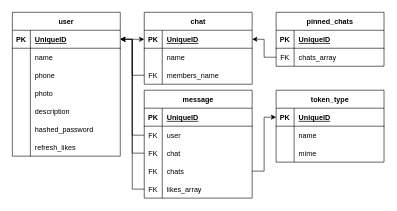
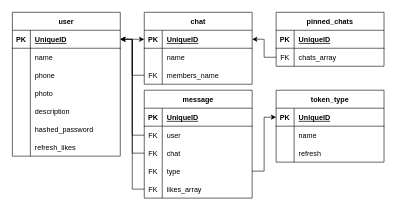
  <mxCell id="0" />
  <mxCell id="1" parent="0" />
  <mxCell id="2" value="user" style="shape=table;startSize=30;container=1;collapsible=1;childLayout=tableLayout;fixedRows=1;rowLines=0;fontStyle=1;align=center;resizeLast=1;" vertex="1" parent="1"><mxGeometry x="20" y="20" width="180" height="240" as="geometry"><mxRectangle x="230" y="150" width="70" height="30" as="alternateBounds" /></mxGeometry></mxCell>
  <mxCell id="3" value="" style="shape=tableRow;horizontal=0;startSize=0;swimlaneHead=0;swimlaneBody=0;fillColor=none;collapsible=0;dropTarget=0;points=[[0,0.5],[1,0.5]];portConstraint=eastwest;top=0;left=0;right=0;bottom=1;" vertex="1" parent="2"><mxGeometry y="30" width="180" height="30" as="geometry" /></mxCell>
  <mxCell id="4" value="PK" style="shape=partialRectangle;connectable=0;fillColor=none;top=0;left=0;bottom=0;right=0;fontStyle=1;overflow=hidden;" vertex="1" parent="3"><mxGeometry width="30" height="30" as="geometry"><mxRectangle width="30" height="30" as="alternateBounds" /></mxGeometry></mxCell>
  <mxCell id="5" value="UniqueID" style="shape=partialRectangle;connectable=0;fillColor=none;top=0;left=0;bottom=0;right=0;align=left;spacingLeft=6;fontStyle=5;overflow=hidden;" vertex="1" parent="3"><mxGeometry x="30" width="150" height="30" as="geometry"><mxRectangle width="150" height="30" as="alternateBounds" /></mxGeometry></mxCell>
  <mxCell id="6" value="" style="shape=tableRow;horizontal=0;startSize=0;swimlaneHead=0;swimlaneBody=0;fillColor=none;collapsible=0;dropTarget=0;points=[[0,0.5],[1,0.5]];portConstraint=eastwest;top=0;left=0;right=0;bottom=0;" vertex="1" parent="2"><mxGeometry y="60" width="180" height="30" as="geometry" /></mxCell>
  <mxCell id="7" value="" style="shape=partialRectangle;connectable=0;fillColor=none;top=0;left=0;bottom=0;right=0;editable=1;overflow=hidden;" vertex="1" parent="6"><mxGeometry width="30" height="30" as="geometry"><mxRectangle width="30" height="30" as="alternateBounds" /></mxGeometry></mxCell>
  <mxCell id="8" value="name" style="shape=partialRectangle;connectable=0;fillColor=none;top=0;left=0;bottom=0;right=0;align=left;spacingLeft=6;overflow=hidden;" vertex="1" parent="6"><mxGeometry x="30" width="150" height="30" as="geometry"><mxRectangle width="150" height="30" as="alternateBounds" /></mxGeometry></mxCell>
  <mxCell id="9" value="" style="shape=tableRow;horizontal=0;startSize=0;swimlaneHead=0;swimlaneBody=0;fillColor=none;collapsible=0;dropTarget=0;points=[[0,0.5],[1,0.5]];portConstraint=eastwest;top=0;left=0;right=0;bottom=0;" vertex="1" parent="2"><mxGeometry y="90" width="180" height="30" as="geometry" /></mxCell>
  <mxCell id="10" value="" style="shape=partialRectangle;connectable=0;fillColor=none;top=0;left=0;bottom=0;right=0;editable=1;overflow=hidden;" vertex="1" parent="9"><mxGeometry width="30" height="30" as="geometry"><mxRectangle width="30" height="30" as="alternateBounds" /></mxGeometry></mxCell>
  <mxCell id="11" value="phone" style="shape=partialRectangle;connectable=0;fillColor=none;top=0;left=0;bottom=0;right=0;align=left;spacingLeft=6;overflow=hidden;" vertex="1" parent="9"><mxGeometry x="30" width="150" height="30" as="geometry"><mxRectangle width="150" height="30" as="alternateBounds" /></mxGeometry></mxCell>
  <mxCell id="12" value="" style="shape=tableRow;horizontal=0;startSize=0;swimlaneHead=0;swimlaneBody=0;fillColor=none;collapsible=0;dropTarget=0;points=[[0,0.5],[1,0.5]];portConstraint=eastwest;top=0;left=0;right=0;bottom=0;" vertex="1" parent="2"><mxGeometry y="120" width="180" height="30" as="geometry" /></mxCell>
  <mxCell id="13" value="" style="shape=partialRectangle;connectable=0;fillColor=none;top=0;left=0;bottom=0;right=0;editable=1;overflow=hidden;" vertex="1" parent="12"><mxGeometry width="30" height="30" as="geometry"><mxRectangle width="30" height="30" as="alternateBounds" /></mxGeometry></mxCell>
  <mxCell id="14" value="photo" style="shape=partialRectangle;connectable=0;fillColor=none;top=0;left=0;bottom=0;right=0;align=left;spacingLeft=6;overflow=hidden;" vertex="1" parent="12"><mxGeometry x="30" width="150" height="30" as="geometry"><mxRectangle width="150" height="30" as="alternateBounds" /></mxGeometry></mxCell>
  <mxCell id="15" value="" style="shape=tableRow;horizontal=0;startSize=0;swimlaneHead=0;swimlaneBody=0;fillColor=none;collapsible=0;dropTarget=0;points=[[0,0.5],[1,0.5]];portConstraint=eastwest;top=0;left=0;right=0;bottom=0;" vertex="1" parent="2"><mxGeometry y="150" width="180" height="30" as="geometry" /></mxCell>
  <mxCell id="16" value="" style="shape=partialRectangle;connectable=0;fillColor=none;top=0;left=0;bottom=0;right=0;editable=1;overflow=hidden;" vertex="1" parent="15"><mxGeometry width="30" height="30" as="geometry"><mxRectangle width="30" height="30" as="alternateBounds" /></mxGeometry></mxCell>
  <mxCell id="17" value="description" style="shape=partialRectangle;connectable=0;fillColor=none;top=0;left=0;bottom=0;right=0;align=left;spacingLeft=6;overflow=hidden;" vertex="1" parent="15"><mxGeometry x="30" width="150" height="30" as="geometry"><mxRectangle width="150" height="30" as="alternateBounds" /></mxGeometry></mxCell>
  <mxCell id="18" value="" style="shape=tableRow;horizontal=0;startSize=0;swimlaneHead=0;swimlaneBody=0;fillColor=none;collapsible=0;dropTarget=0;points=[[0,0.5],[1,0.5]];portConstraint=eastwest;top=0;left=0;right=0;bottom=0;" vertex="1" parent="2"><mxGeometry y="180" width="180" height="30" as="geometry" /></mxCell>
  <mxCell id="19" value="" style="shape=partialRectangle;connectable=0;fillColor=none;top=0;left=0;bottom=0;right=0;editable=1;overflow=hidden;" vertex="1" parent="18"><mxGeometry width="30" height="30" as="geometry"><mxRectangle width="30" height="30" as="alternateBounds" /></mxGeometry></mxCell>
  <mxCell id="20" value="hashed_password" style="shape=partialRectangle;connectable=0;fillColor=none;top=0;left=0;bottom=0;right=0;align=left;spacingLeft=6;overflow=hidden;" vertex="1" parent="18"><mxGeometry x="30" width="150" height="30" as="geometry"><mxRectangle width="150" height="30" as="alternateBounds" /></mxGeometry></mxCell>
  <mxCell id="21" value="" style="shape=tableRow;horizontal=0;startSize=0;swimlaneHead=0;swimlaneBody=0;fillColor=none;collapsible=0;dropTarget=0;points=[[0,0.5],[1,0.5]];portConstraint=eastwest;top=0;left=0;right=0;bottom=0;" vertex="1" parent="2"><mxGeometry y="210" width="180" height="30" as="geometry" /></mxCell>
  <mxCell id="22" value="" style="shape=partialRectangle;connectable=0;fillColor=none;top=0;left=0;bottom=0;right=0;editable=1;overflow=hidden;" vertex="1" parent="21"><mxGeometry width="30" height="30" as="geometry"><mxRectangle width="30" height="30" as="alternateBounds" /></mxGeometry></mxCell>
  <mxCell id="23" value="refresh_likes" style="shape=partialRectangle;connectable=0;fillColor=none;top=0;left=0;bottom=0;right=0;align=left;spacingLeft=6;overflow=hidden;" vertex="1" parent="21"><mxGeometry x="30" width="150" height="30" as="geometry"><mxRectangle width="150" height="30" as="alternateBounds" /></mxGeometry></mxCell>
  <mxCell id="24" value="chat" style="shape=table;startSize=30;container=1;collapsible=1;childLayout=tableLayout;fixedRows=1;rowLines=0;fontStyle=1;align=center;resizeLast=1;" vertex="1" parent="1"><mxGeometry x="240" y="20" width="180" height="120" as="geometry"><mxRectangle x="230" y="150" width="70" height="30" as="alternateBounds" /></mxGeometry></mxCell>
  <mxCell id="25" value="" style="shape=tableRow;horizontal=0;startSize=0;swimlaneHead=0;swimlaneBody=0;fillColor=none;collapsible=0;dropTarget=0;points=[[0,0.5],[1,0.5]];portConstraint=eastwest;top=0;left=0;right=0;bottom=1;" vertex="1" parent="24"><mxGeometry y="30" width="180" height="30" as="geometry" /></mxCell>
  <mxCell id="26" value="PK" style="shape=partialRectangle;connectable=0;fillColor=none;top=0;left=0;bottom=0;right=0;fontStyle=1;overflow=hidden;" vertex="1" parent="25"><mxGeometry width="30" height="30" as="geometry"><mxRectangle width="30" height="30" as="alternateBounds" /></mxGeometry></mxCell>
  <mxCell id="27" value="UniqueID" style="shape=partialRectangle;connectable=0;fillColor=none;top=0;left=0;bottom=0;right=0;align=left;spacingLeft=6;fontStyle=5;overflow=hidden;" vertex="1" parent="25"><mxGeometry x="30" width="150" height="30" as="geometry"><mxRectangle width="150" height="30" as="alternateBounds" /></mxGeometry></mxCell>
  <mxCell id="28" value="" style="shape=tableRow;horizontal=0;startSize=0;swimlaneHead=0;swimlaneBody=0;fillColor=none;collapsible=0;dropTarget=0;points=[[0,0.5],[1,0.5]];portConstraint=eastwest;top=0;left=0;right=0;bottom=0;" vertex="1" parent="24"><mxGeometry y="60" width="180" height="30" as="geometry" /></mxCell>
  <mxCell id="29" value="" style="shape=partialRectangle;connectable=0;fillColor=none;top=0;left=0;bottom=0;right=0;editable=1;overflow=hidden;" vertex="1" parent="28"><mxGeometry width="30" height="30" as="geometry"><mxRectangle width="30" height="30" as="alternateBounds" /></mxGeometry></mxCell>
  <mxCell id="30" value="name" style="shape=partialRectangle;connectable=0;fillColor=none;top=0;left=0;bottom=0;right=0;align=left;spacingLeft=6;overflow=hidden;" vertex="1" parent="28"><mxGeometry x="30" width="150" height="30" as="geometry"><mxRectangle width="150" height="30" as="alternateBounds" /></mxGeometry></mxCell>
  <mxCell id="31" value="" style="shape=tableRow;horizontal=0;startSize=0;swimlaneHead=0;swimlaneBody=0;fillColor=none;collapsible=0;dropTarget=0;points=[[0,0.5],[1,0.5]];portConstraint=eastwest;top=0;left=0;right=0;bottom=0;" vertex="1" parent="24"><mxGeometry y="90" width="180" height="30" as="geometry" /></mxCell>
  <mxCell id="32" value="FK" style="shape=partialRectangle;connectable=0;fillColor=none;top=0;left=0;bottom=0;right=0;editable=1;overflow=hidden;" vertex="1" parent="31"><mxGeometry width="30" height="30" as="geometry"><mxRectangle width="30" height="30" as="alternateBounds" /></mxGeometry></mxCell>
  <mxCell id="33" value="members_name" style="shape=partialRectangle;connectable=0;fillColor=none;top=0;left=0;bottom=0;right=0;align=left;spacingLeft=6;overflow=hidden;" vertex="1" parent="31"><mxGeometry x="30" width="150" height="30" as="geometry"><mxRectangle width="150" height="30" as="alternateBounds" /></mxGeometry></mxCell>
  <mxCell id="34" value="pinned_chats" style="shape=table;startSize=30;container=1;collapsible=1;childLayout=tableLayout;fixedRows=1;rowLines=0;fontStyle=1;align=center;resizeLast=1;" vertex="1" parent="1"><mxGeometry x="460" y="20" width="180" height="90" as="geometry"><mxRectangle x="230" y="150" width="70" height="30" as="alternateBounds" /></mxGeometry></mxCell>
  <mxCell id="35" value="" style="shape=tableRow;horizontal=0;startSize=0;swimlaneHead=0;swimlaneBody=0;fillColor=none;collapsible=0;dropTarget=0;points=[[0,0.5],[1,0.5]];portConstraint=eastwest;top=0;left=0;right=0;bottom=1;" vertex="1" parent="34"><mxGeometry y="30" width="180" height="30" as="geometry" /></mxCell>
  <mxCell id="36" value="PK" style="shape=partialRectangle;connectable=0;fillColor=none;top=0;left=0;bottom=0;right=0;fontStyle=1;overflow=hidden;" vertex="1" parent="35"><mxGeometry width="30" height="30" as="geometry"><mxRectangle width="30" height="30" as="alternateBounds" /></mxGeometry></mxCell>
  <mxCell id="37" value="UniqueID" style="shape=partialRectangle;connectable=0;fillColor=none;top=0;left=0;bottom=0;right=0;align=left;spacingLeft=6;fontStyle=5;overflow=hidden;" vertex="1" parent="35"><mxGeometry x="30" width="150" height="30" as="geometry"><mxRectangle width="150" height="30" as="alternateBounds" /></mxGeometry></mxCell>
  <mxCell id="38" value="" style="shape=tableRow;horizontal=0;startSize=0;swimlaneHead=0;swimlaneBody=0;fillColor=none;collapsible=0;dropTarget=0;points=[[0,0.5],[1,0.5]];portConstraint=eastwest;top=0;left=0;right=0;bottom=0;" vertex="1" parent="34"><mxGeometry y="60" width="180" height="30" as="geometry" /></mxCell>
  <mxCell id="39" value="FK" style="shape=partialRectangle;connectable=0;fillColor=none;top=0;left=0;bottom=0;right=0;editable=1;overflow=hidden;" vertex="1" parent="38"><mxGeometry width="30" height="30" as="geometry"><mxRectangle width="30" height="30" as="alternateBounds" /></mxGeometry></mxCell>
  <mxCell id="40" value="chats_array" style="shape=partialRectangle;connectable=0;fillColor=none;top=0;left=0;bottom=0;right=0;align=left;spacingLeft=6;overflow=hidden;" vertex="1" parent="38"><mxGeometry x="30" width="150" height="30" as="geometry"><mxRectangle width="150" height="30" as="alternateBounds" /></mxGeometry></mxCell>
  <mxCell id="41" style="edgeStyle=orthogonalEdgeStyle;rounded=0;orthogonalLoop=1;jettySize=auto;html=1;entryX=1;entryY=0.5;entryDx=0;entryDy=0;" edge="1" parent="1" source="38" target="25"><mxGeometry relative="1" as="geometry" /></mxCell>
  <mxCell id="42" style="edgeStyle=orthogonalEdgeStyle;rounded=0;orthogonalLoop=1;jettySize=auto;html=1;entryX=1;entryY=0.5;entryDx=0;entryDy=0;" edge="1" parent="1" source="31" target="3"><mxGeometry relative="1" as="geometry" /></mxCell>
  <mxCell id="43" value="message" style="shape=table;startSize=30;container=1;collapsible=1;childLayout=tableLayout;fixedRows=1;rowLines=0;fontStyle=1;align=center;resizeLast=1;" vertex="1" parent="1"><mxGeometry x="240" y="150" width="180" height="180" as="geometry"><mxRectangle x="230" y="150" width="70" height="30" as="alternateBounds" /></mxGeometry></mxCell>
  <mxCell id="44" value="" style="shape=tableRow;horizontal=0;startSize=0;swimlaneHead=0;swimlaneBody=0;fillColor=none;collapsible=0;dropTarget=0;points=[[0,0.5],[1,0.5]];portConstraint=eastwest;top=0;left=0;right=0;bottom=1;" vertex="1" parent="43"><mxGeometry y="30" width="180" height="30" as="geometry" /></mxCell>
  <mxCell id="45" value="PK" style="shape=partialRectangle;connectable=0;fillColor=none;top=0;left=0;bottom=0;right=0;fontStyle=1;overflow=hidden;" vertex="1" parent="44"><mxGeometry width="30" height="30" as="geometry"><mxRectangle width="30" height="30" as="alternateBounds" /></mxGeometry></mxCell>
  <mxCell id="46" value="UniqueID" style="shape=partialRectangle;connectable=0;fillColor=none;top=0;left=0;bottom=0;right=0;align=left;spacingLeft=6;fontStyle=5;overflow=hidden;" vertex="1" parent="44"><mxGeometry x="30" width="150" height="30" as="geometry"><mxRectangle width="150" height="30" as="alternateBounds" /></mxGeometry></mxCell>
  <mxCell id="47" value="" style="shape=tableRow;horizontal=0;startSize=0;swimlaneHead=0;swimlaneBody=0;fillColor=none;collapsible=0;dropTarget=0;points=[[0,0.5],[1,0.5]];portConstraint=eastwest;top=0;left=0;right=0;bottom=0;" vertex="1" parent="43"><mxGeometry y="60" width="180" height="30" as="geometry" /></mxCell>
  <mxCell id="48" value="FK" style="shape=partialRectangle;connectable=0;fillColor=none;top=0;left=0;bottom=0;right=0;editable=1;overflow=hidden;" vertex="1" parent="47"><mxGeometry width="30" height="30" as="geometry"><mxRectangle width="30" height="30" as="alternateBounds" /></mxGeometry></mxCell>
  <mxCell id="49" value="user" style="shape=partialRectangle;connectable=0;fillColor=none;top=0;left=0;bottom=0;right=0;align=left;spacingLeft=6;overflow=hidden;" vertex="1" parent="47"><mxGeometry x="30" width="150" height="30" as="geometry"><mxRectangle width="150" height="30" as="alternateBounds" /></mxGeometry></mxCell>
  <mxCell id="50" value="" style="shape=tableRow;horizontal=0;startSize=0;swimlaneHead=0;swimlaneBody=0;fillColor=none;collapsible=0;dropTarget=0;points=[[0,0.5],[1,0.5]];portConstraint=eastwest;top=0;left=0;right=0;bottom=0;" vertex="1" parent="43"><mxGeometry y="90" width="180" height="30" as="geometry" /></mxCell>
  <mxCell id="51" value="FK" style="shape=partialRectangle;connectable=0;fillColor=none;top=0;left=0;bottom=0;right=0;editable=1;overflow=hidden;" vertex="1" parent="50"><mxGeometry width="30" height="30" as="geometry"><mxRectangle width="30" height="30" as="alternateBounds" /></mxGeometry></mxCell>
  <mxCell id="52" value="chat" style="shape=partialRectangle;connectable=0;fillColor=none;top=0;left=0;bottom=0;right=0;align=left;spacingLeft=6;overflow=hidden;" vertex="1" parent="50"><mxGeometry x="30" width="150" height="30" as="geometry"><mxRectangle width="150" height="30" as="alternateBounds" /></mxGeometry></mxCell>
  <mxCell id="53" value="" style="shape=tableRow;horizontal=0;startSize=0;swimlaneHead=0;swimlaneBody=0;fillColor=none;collapsible=0;dropTarget=0;points=[[0,0.5],[1,0.5]];portConstraint=eastwest;top=0;left=0;right=0;bottom=0;" vertex="1" parent="43"><mxGeometry y="120" width="180" height="30" as="geometry" /></mxCell>
  <mxCell id="54" value="FK" style="shape=partialRectangle;connectable=0;fillColor=none;top=0;left=0;bottom=0;right=0;editable=1;overflow=hidden;" vertex="1" parent="53"><mxGeometry width="30" height="30" as="geometry"><mxRectangle width="30" height="30" as="alternateBounds" /></mxGeometry></mxCell>
- <mxCell id="55" value="chats" style="shape=partialRectangle;connectable=0;fillColor=none;top=0;left=0;bottom=0;right=0;align=left;spacingLeft=6;overflow=hidden;" vertex="1" parent="53"><mxGeometry x="30" width="150" height="30" as="geometry"><mxRectangle width="150" height="30" as="alternateBounds" /></mxGeometry></mxCell>
+ <mxCell id="55" value="type" style="shape=partialRectangle;connectable=0;fillColor=none;top=0;left=0;bottom=0;right=0;align=left;spacingLeft=6;overflow=hidden;" vertex="1" parent="53"><mxGeometry x="30" width="150" height="30" as="geometry"><mxRectangle width="150" height="30" as="alternateBounds" /></mxGeometry></mxCell>
  <mxCell id="56" value="" style="shape=tableRow;horizontal=0;startSize=0;swimlaneHead=0;swimlaneBody=0;fillColor=none;collapsible=0;dropTarget=0;points=[[0,0.5],[1,0.5]];portConstraint=eastwest;top=0;left=0;right=0;bottom=0;" vertex="1" parent="43"><mxGeometry y="150" width="180" height="30" as="geometry" /></mxCell>
  <mxCell id="57" value="FK" style="shape=partialRectangle;connectable=0;fillColor=none;top=0;left=0;bottom=0;right=0;editable=1;overflow=hidden;" vertex="1" parent="56"><mxGeometry width="30" height="30" as="geometry"><mxRectangle width="30" height="30" as="alternateBounds" /></mxGeometry></mxCell>
  <mxCell id="58" value="likes_array" style="shape=partialRectangle;connectable=0;fillColor=none;top=0;left=0;bottom=0;right=0;align=left;spacingLeft=6;overflow=hidden;" vertex="1" parent="56"><mxGeometry x="30" width="150" height="30" as="geometry"><mxRectangle width="150" height="30" as="alternateBounds" /></mxGeometry></mxCell>
  <mxCell id="59" style="edgeStyle=orthogonalEdgeStyle;rounded=0;orthogonalLoop=1;jettySize=auto;html=1;entryX=1;entryY=0.5;entryDx=0;entryDy=0;" edge="1" parent="1" source="47" target="3"><mxGeometry relative="1" as="geometry" /></mxCell>
  <mxCell id="60" style="edgeStyle=orthogonalEdgeStyle;rounded=0;orthogonalLoop=1;jettySize=auto;html=1;entryX=0;entryY=0.5;entryDx=0;entryDy=0;" edge="1" parent="1" source="50" target="25"><mxGeometry relative="1" as="geometry" /></mxCell>
  <mxCell id="61" value="token_type" style="shape=table;startSize=30;container=1;collapsible=1;childLayout=tableLayout;fixedRows=1;rowLines=0;fontStyle=1;align=center;resizeLast=1;" vertex="1" parent="1"><mxGeometry x="460" y="150" width="180" height="120" as="geometry"><mxRectangle x="230" y="150" width="70" height="30" as="alternateBounds" /></mxGeometry></mxCell>
  <mxCell id="62" value="" style="shape=tableRow;horizontal=0;startSize=0;swimlaneHead=0;swimlaneBody=0;fillColor=none;collapsible=0;dropTarget=0;points=[[0,0.5],[1,0.5]];portConstraint=eastwest;top=0;left=0;right=0;bottom=1;" vertex="1" parent="61"><mxGeometry y="30" width="180" height="30" as="geometry" /></mxCell>
  <mxCell id="63" value="PK" style="shape=partialRectangle;connectable=0;fillColor=none;top=0;left=0;bottom=0;right=0;fontStyle=1;overflow=hidden;" vertex="1" parent="62"><mxGeometry width="30" height="30" as="geometry"><mxRectangle width="30" height="30" as="alternateBounds" /></mxGeometry></mxCell>
  <mxCell id="64" value="UniqueID" style="shape=partialRectangle;connectable=0;fillColor=none;top=0;left=0;bottom=0;right=0;align=left;spacingLeft=6;fontStyle=5;overflow=hidden;" vertex="1" parent="62"><mxGeometry x="30" width="150" height="30" as="geometry"><mxRectangle width="150" height="30" as="alternateBounds" /></mxGeometry></mxCell>
  <mxCell id="65" value="" style="shape=tableRow;horizontal=0;startSize=0;swimlaneHead=0;swimlaneBody=0;fillColor=none;collapsible=0;dropTarget=0;points=[[0,0.5],[1,0.5]];portConstraint=eastwest;top=0;left=0;right=0;bottom=0;" vertex="1" parent="61"><mxGeometry y="60" width="180" height="30" as="geometry" /></mxCell>
  <mxCell id="66" value="" style="shape=partialRectangle;connectable=0;fillColor=none;top=0;left=0;bottom=0;right=0;editable=1;overflow=hidden;" vertex="1" parent="65"><mxGeometry width="30" height="30" as="geometry"><mxRectangle width="30" height="30" as="alternateBounds" /></mxGeometry></mxCell>
  <mxCell id="67" value="name" style="shape=partialRectangle;connectable=0;fillColor=none;top=0;left=0;bottom=0;right=0;align=left;spacingLeft=6;overflow=hidden;" vertex="1" parent="65"><mxGeometry x="30" width="150" height="30" as="geometry"><mxRectangle width="150" height="30" as="alternateBounds" /></mxGeometry></mxCell>
  <mxCell id="68" value="" style="shape=tableRow;horizontal=0;startSize=0;swimlaneHead=0;swimlaneBody=0;fillColor=none;collapsible=0;dropTarget=0;points=[[0,0.5],[1,0.5]];portConstraint=eastwest;top=0;left=0;right=0;bottom=0;" vertex="1" parent="61"><mxGeometry y="90" width="180" height="30" as="geometry" /></mxCell>
  <mxCell id="69" value="" style="shape=partialRectangle;connectable=0;fillColor=none;top=0;left=0;bottom=0;right=0;editable=1;overflow=hidden;" vertex="1" parent="68"><mxGeometry width="30" height="30" as="geometry"><mxRectangle width="30" height="30" as="alternateBounds" /></mxGeometry></mxCell>
- <mxCell id="70" value="mime" style="shape=partialRectangle;connectable=0;fillColor=none;top=0;left=0;bottom=0;right=0;align=left;spacingLeft=6;overflow=hidden;" vertex="1" parent="68"><mxGeometry x="30" width="150" height="30" as="geometry"><mxRectangle width="150" height="30" as="alternateBounds" /></mxGeometry></mxCell>
+ <mxCell id="70" value="refresh" style="shape=partialRectangle;connectable=0;fillColor=none;top=0;left=0;bottom=0;right=0;align=left;spacingLeft=6;overflow=hidden;" vertex="1" parent="68"><mxGeometry x="30" width="150" height="30" as="geometry"><mxRectangle width="150" height="30" as="alternateBounds" /></mxGeometry></mxCell>
  <mxCell id="71" style="edgeStyle=orthogonalEdgeStyle;rounded=0;orthogonalLoop=1;jettySize=auto;html=1;" edge="1" parent="1" source="53" target="62"><mxGeometry relative="1" as="geometry" /></mxCell>
  <mxCell id="72" style="edgeStyle=orthogonalEdgeStyle;rounded=0;orthogonalLoop=1;jettySize=auto;html=1;entryX=1;entryY=0.5;entryDx=0;entryDy=0;" edge="1" parent="1" source="56" target="3"><mxGeometry relative="1" as="geometry" /></mxCell>
